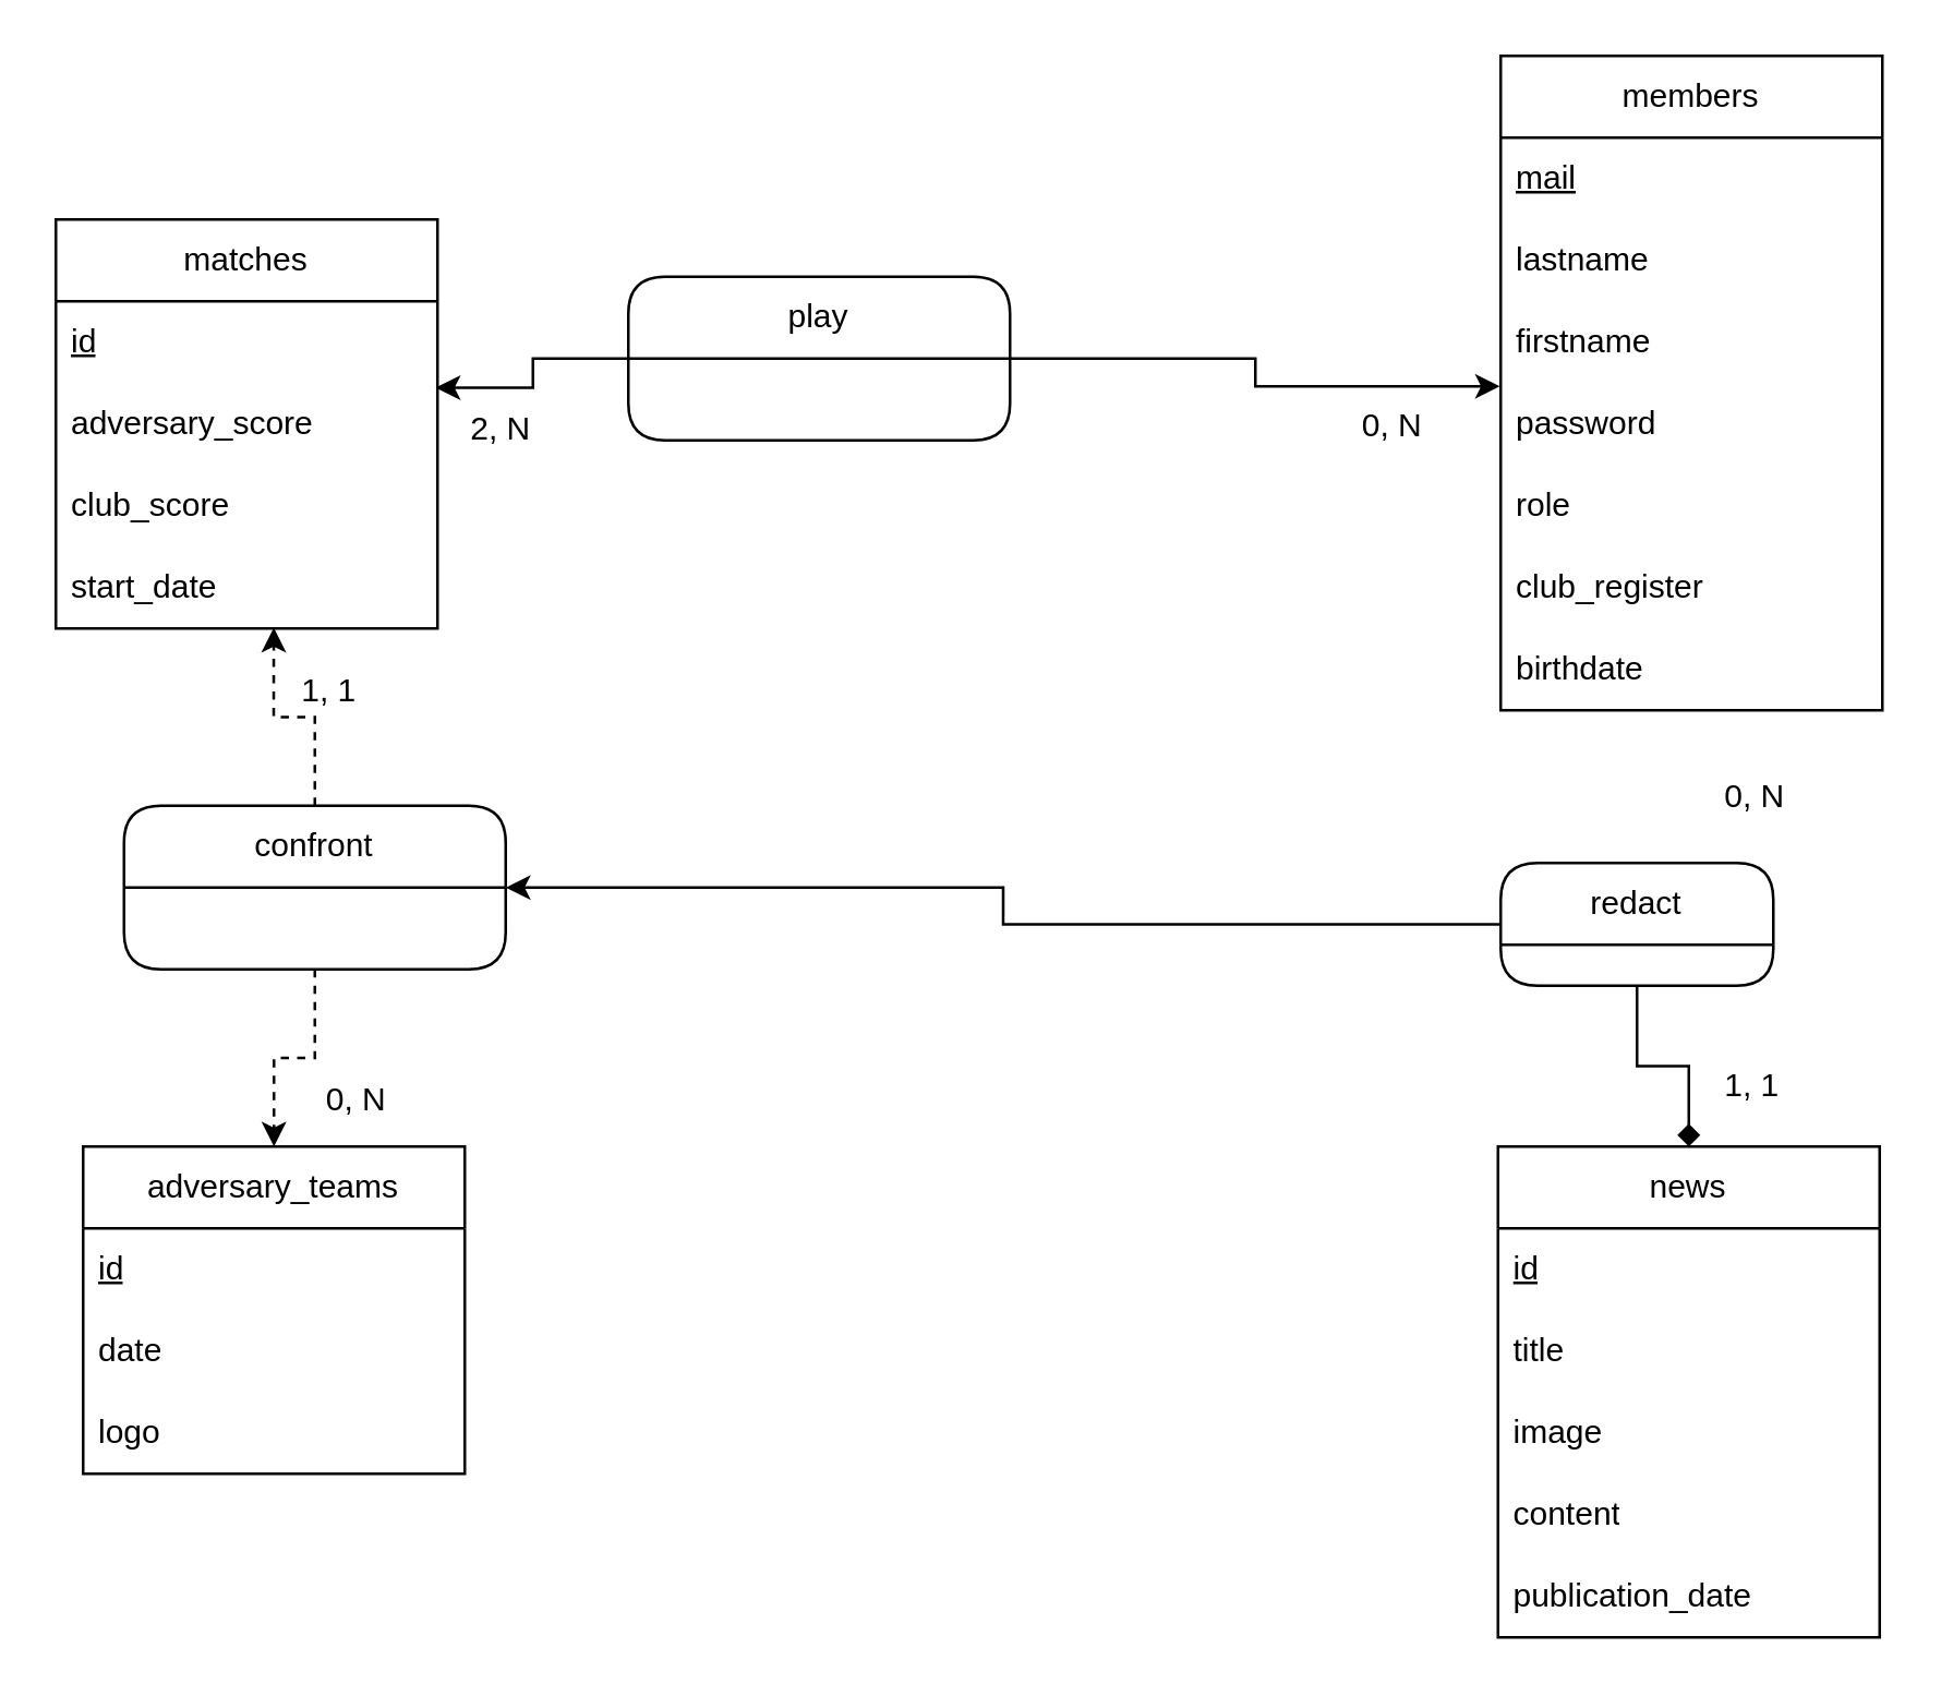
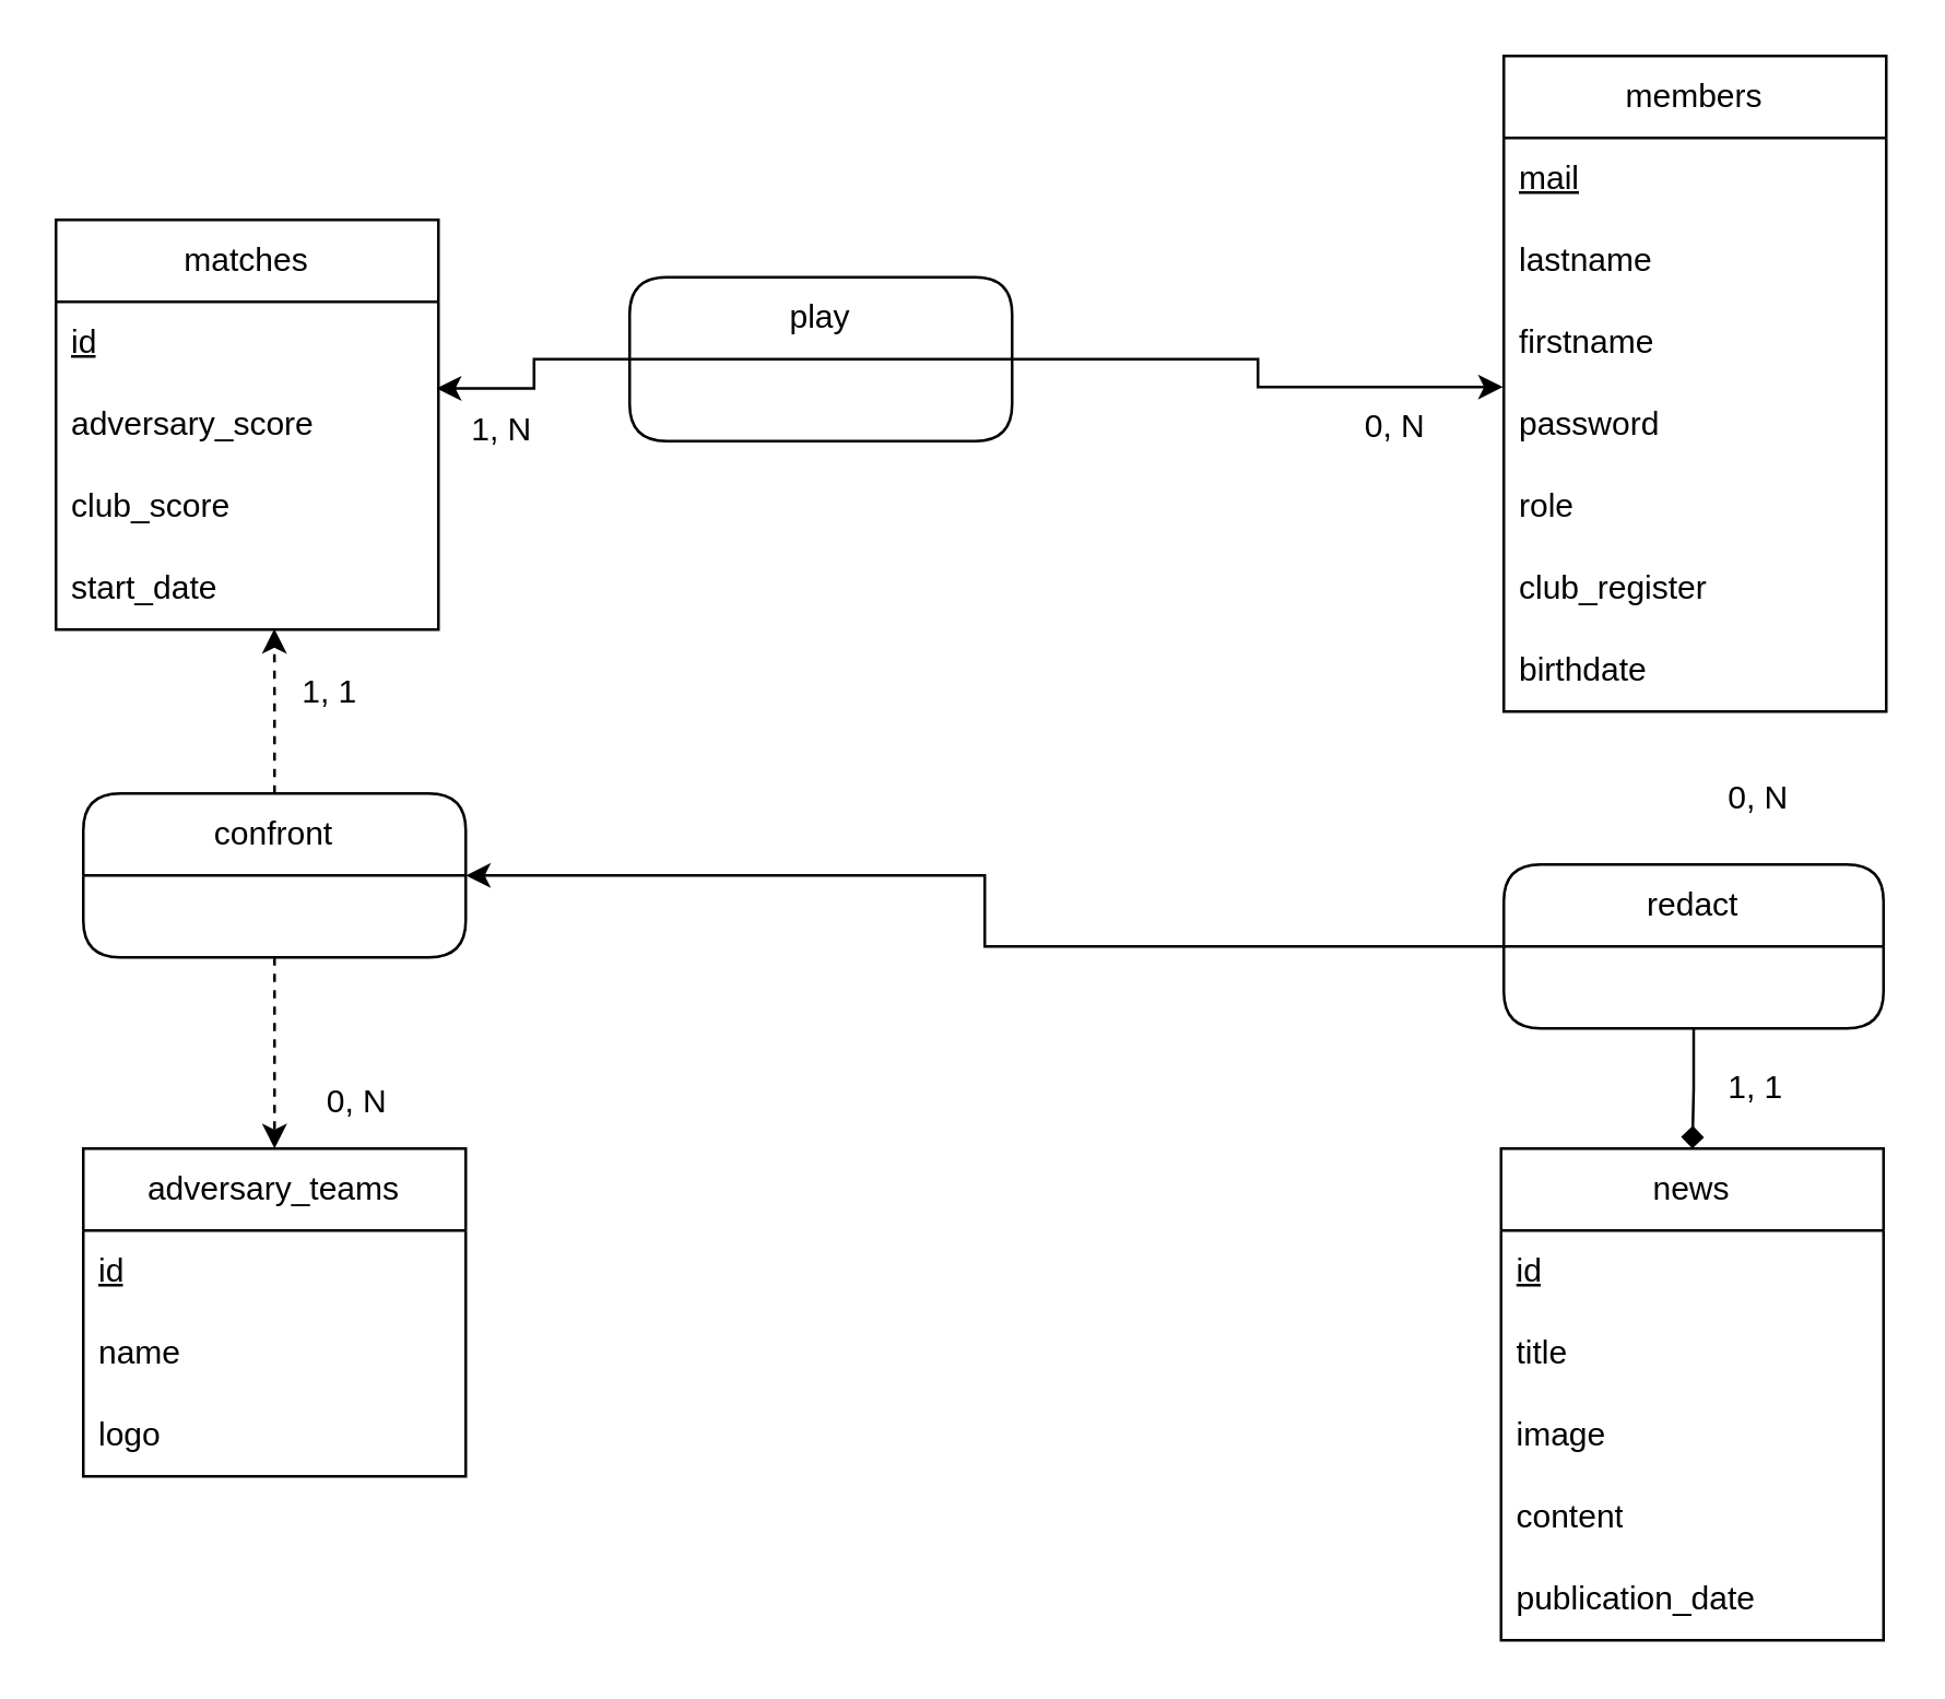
  <mxCell id="0" />
  <mxCell id="1" parent="0" />
  <mxCell id="2" value="members" style="swimlane;fontStyle=0;childLayout=stackLayout;horizontal=1;startSize=30;horizontalStack=0;resizeParent=1;resizeParentMax=0;resizeLast=0;collapsible=1;marginBottom=0;whiteSpace=wrap;html=1;labelBackgroundColor=default;labelBorderColor=none;swimlaneLine=1;" parent="1" vertex="1"><mxGeometry x="550" y="20" width="140" height="240" as="geometry" /></mxCell>
  <mxCell id="3" value="&lt;u&gt;mail&lt;/u&gt;" style="text;strokeColor=none;fillColor=none;align=left;verticalAlign=middle;spacingLeft=4;spacingRight=4;overflow=hidden;points=[[0,0.5],[1,0.5]];portConstraint=eastwest;rotatable=0;whiteSpace=wrap;html=1;labelBackgroundColor=default;labelBorderColor=none;swimlaneLine=1;" parent="2" vertex="1"><mxGeometry y="30" width="140" height="30" as="geometry" /></mxCell>
  <mxCell id="4" value="lastname" style="text;strokeColor=none;fillColor=none;align=left;verticalAlign=middle;spacingLeft=4;spacingRight=4;overflow=hidden;points=[[0,0.5],[1,0.5]];portConstraint=eastwest;rotatable=0;whiteSpace=wrap;html=1;labelBackgroundColor=default;labelBorderColor=none;swimlaneLine=1;" parent="2" vertex="1"><mxGeometry y="60" width="140" height="30" as="geometry" /></mxCell>
  <mxCell id="5" value="firstname" style="text;strokeColor=none;fillColor=none;align=left;verticalAlign=middle;spacingLeft=4;spacingRight=4;overflow=hidden;points=[[0,0.5],[1,0.5]];portConstraint=eastwest;rotatable=0;whiteSpace=wrap;html=1;labelBackgroundColor=default;labelBorderColor=none;swimlaneLine=1;" parent="2" vertex="1"><mxGeometry y="90" width="140" height="30" as="geometry" /></mxCell>
  <mxCell id="6" value="password" style="text;strokeColor=none;fillColor=none;align=left;verticalAlign=middle;spacingLeft=4;spacingRight=4;overflow=hidden;points=[[0,0.5],[1,0.5]];portConstraint=eastwest;rotatable=0;whiteSpace=wrap;html=1;labelBackgroundColor=default;labelBorderColor=none;swimlaneLine=1;" parent="2" vertex="1"><mxGeometry y="120" width="140" height="30" as="geometry" /></mxCell>
  <mxCell id="7" value="role" style="text;strokeColor=none;fillColor=none;align=left;verticalAlign=middle;spacingLeft=4;spacingRight=4;overflow=hidden;points=[[0,0.5],[1,0.5]];portConstraint=eastwest;rotatable=0;whiteSpace=wrap;html=1;labelBackgroundColor=default;labelBorderColor=none;swimlaneLine=1;" parent="2" vertex="1"><mxGeometry y="150" width="140" height="30" as="geometry" /></mxCell>
  <mxCell id="8" value="club_register" style="text;strokeColor=none;fillColor=none;align=left;verticalAlign=middle;spacingLeft=4;spacingRight=4;overflow=hidden;points=[[0,0.5],[1,0.5]];portConstraint=eastwest;rotatable=0;whiteSpace=wrap;html=1;labelBackgroundColor=default;labelBorderColor=none;swimlaneLine=1;" parent="2" vertex="1"><mxGeometry y="180" width="140" height="30" as="geometry" /></mxCell>
  <mxCell id="9" value="birthdate" style="text;strokeColor=none;fillColor=none;align=left;verticalAlign=middle;spacingLeft=4;spacingRight=4;overflow=hidden;points=[[0,0.5],[1,0.5]];portConstraint=eastwest;rotatable=0;whiteSpace=wrap;html=1;labelBackgroundColor=default;labelBorderColor=none;swimlaneLine=1;" parent="2" vertex="1"><mxGeometry y="210" width="140" height="30" as="geometry" /></mxCell>
  <mxCell id="10" value="news" style="swimlane;fontStyle=0;childLayout=stackLayout;horizontal=1;startSize=30;horizontalStack=0;resizeParent=1;resizeParentMax=0;resizeLast=0;collapsible=1;marginBottom=0;whiteSpace=wrap;html=1;labelBackgroundColor=default;labelBorderColor=none;swimlaneLine=1;" parent="1" vertex="1"><mxGeometry x="549" y="420" width="140" height="180" as="geometry" /></mxCell>
  <mxCell id="11" value="&lt;u&gt;id&lt;/u&gt;" style="text;strokeColor=none;fillColor=none;align=left;verticalAlign=middle;spacingLeft=4;spacingRight=4;overflow=hidden;points=[[0,0.5],[1,0.5]];portConstraint=eastwest;rotatable=0;whiteSpace=wrap;html=1;labelBackgroundColor=default;labelBorderColor=none;swimlaneLine=1;" parent="10" vertex="1"><mxGeometry y="30" width="140" height="30" as="geometry" /></mxCell>
  <mxCell id="12" value="title" style="text;strokeColor=none;fillColor=none;align=left;verticalAlign=middle;spacingLeft=4;spacingRight=4;overflow=hidden;points=[[0,0.5],[1,0.5]];portConstraint=eastwest;rotatable=0;whiteSpace=wrap;html=1;labelBackgroundColor=default;labelBorderColor=none;swimlaneLine=1;" parent="10" vertex="1"><mxGeometry y="60" width="140" height="30" as="geometry" /></mxCell>
  <mxCell id="13" value="image" style="text;strokeColor=none;fillColor=none;align=left;verticalAlign=middle;spacingLeft=4;spacingRight=4;overflow=hidden;points=[[0,0.5],[1,0.5]];portConstraint=eastwest;rotatable=0;whiteSpace=wrap;html=1;labelBackgroundColor=default;labelBorderColor=none;swimlaneLine=1;" parent="10" vertex="1"><mxGeometry y="90" width="140" height="30" as="geometry" /></mxCell>
  <mxCell id="14" value="content" style="text;strokeColor=none;fillColor=none;align=left;verticalAlign=middle;spacingLeft=4;spacingRight=4;overflow=hidden;points=[[0,0.5],[1,0.5]];portConstraint=eastwest;rotatable=0;whiteSpace=wrap;html=1;labelBackgroundColor=default;labelBorderColor=none;swimlaneLine=1;" parent="10" vertex="1"><mxGeometry y="120" width="140" height="30" as="geometry" /></mxCell>
  <mxCell id="15" value="publication_date" style="text;strokeColor=none;fillColor=none;align=left;verticalAlign=middle;spacingLeft=4;spacingRight=4;overflow=hidden;points=[[0,0.5],[1,0.5]];portConstraint=eastwest;rotatable=0;whiteSpace=wrap;html=1;labelBackgroundColor=default;labelBorderColor=none;swimlaneLine=1;" parent="10" vertex="1"><mxGeometry y="150" width="140" height="30" as="geometry" /></mxCell>
  <mxCell id="16" value="matches" style="swimlane;fontStyle=0;childLayout=stackLayout;horizontal=1;startSize=30;horizontalStack=0;resizeParent=1;resizeParentMax=0;resizeLast=0;collapsible=1;marginBottom=0;whiteSpace=wrap;html=1;labelBackgroundColor=default;labelBorderColor=none;swimlaneLine=1;" parent="1" vertex="1"><mxGeometry x="20" y="80" width="140" height="150" as="geometry" /></mxCell>
  <mxCell id="17" value="&lt;u&gt;id&lt;/u&gt;" style="text;strokeColor=none;fillColor=none;align=left;verticalAlign=middle;spacingLeft=4;spacingRight=4;overflow=hidden;points=[[0,0.5],[1,0.5]];portConstraint=eastwest;rotatable=0;whiteSpace=wrap;html=1;labelBackgroundColor=default;labelBorderColor=none;swimlaneLine=1;" parent="16" vertex="1"><mxGeometry y="30" width="140" height="30" as="geometry" /></mxCell>
  <mxCell id="18" value="adversary_score" style="text;strokeColor=none;fillColor=none;align=left;verticalAlign=middle;spacingLeft=4;spacingRight=4;overflow=hidden;points=[[0,0.5],[1,0.5]];portConstraint=eastwest;rotatable=0;whiteSpace=wrap;html=1;labelBackgroundColor=default;labelBorderColor=none;swimlaneLine=1;" parent="16" vertex="1"><mxGeometry y="60" width="140" height="30" as="geometry" /></mxCell>
  <mxCell id="19" value="club_score" style="text;strokeColor=none;fillColor=none;align=left;verticalAlign=middle;spacingLeft=4;spacingRight=4;overflow=hidden;points=[[0,0.5],[1,0.5]];portConstraint=eastwest;rotatable=0;whiteSpace=wrap;html=1;labelBackgroundColor=default;labelBorderColor=none;swimlaneLine=1;" parent="16" vertex="1"><mxGeometry y="90" width="140" height="30" as="geometry" /></mxCell>
  <mxCell id="20" value="start_date" style="text;strokeColor=none;fillColor=none;align=left;verticalAlign=middle;spacingLeft=4;spacingRight=4;overflow=hidden;points=[[0,0.5],[1,0.5]];portConstraint=eastwest;rotatable=0;whiteSpace=wrap;html=1;labelBackgroundColor=default;labelBorderColor=none;swimlaneLine=1;" parent="16" vertex="1"><mxGeometry y="120" width="140" height="30" as="geometry" /></mxCell>
  <mxCell id="21" value="adversary_teams" style="swimlane;fontStyle=0;childLayout=stackLayout;horizontal=1;startSize=30;horizontalStack=0;resizeParent=1;resizeParentMax=0;resizeLast=0;collapsible=1;marginBottom=0;whiteSpace=wrap;html=1;labelBackgroundColor=default;labelBorderColor=none;swimlaneLine=1;" parent="1" vertex="1"><mxGeometry x="30" y="420" width="140" height="120" as="geometry" /></mxCell>
  <mxCell id="22" value="&lt;u&gt;id&lt;/u&gt;" style="text;strokeColor=none;fillColor=none;align=left;verticalAlign=middle;spacingLeft=4;spacingRight=4;overflow=hidden;points=[[0,0.5],[1,0.5]];portConstraint=eastwest;rotatable=0;whiteSpace=wrap;html=1;labelBackgroundColor=default;labelBorderColor=none;swimlaneLine=1;" parent="21" vertex="1"><mxGeometry y="30" width="140" height="30" as="geometry" /></mxCell>
- <mxCell id="23" value="date" style="text;strokeColor=none;fillColor=none;align=left;verticalAlign=middle;spacingLeft=4;spacingRight=4;overflow=hidden;points=[[0,0.5],[1,0.5]];portConstraint=eastwest;rotatable=0;whiteSpace=wrap;html=1;labelBackgroundColor=default;labelBorderColor=none;swimlaneLine=1;" parent="21" vertex="1"><mxGeometry y="60" width="140" height="30" as="geometry" /></mxCell>
+ <mxCell id="23" value="name" style="text;strokeColor=none;fillColor=none;align=left;verticalAlign=middle;spacingLeft=4;spacingRight=4;overflow=hidden;points=[[0,0.5],[1,0.5]];portConstraint=eastwest;rotatable=0;whiteSpace=wrap;html=1;labelBackgroundColor=default;labelBorderColor=none;swimlaneLine=1;" parent="21" vertex="1"><mxGeometry y="60" width="140" height="30" as="geometry" /></mxCell>
  <mxCell id="24" value="logo" style="text;strokeColor=none;fillColor=none;align=left;verticalAlign=middle;spacingLeft=4;spacingRight=4;overflow=hidden;points=[[0,0.5],[1,0.5]];portConstraint=eastwest;rotatable=0;whiteSpace=wrap;html=1;labelBackgroundColor=default;labelBorderColor=none;swimlaneLine=1;" parent="21" vertex="1"><mxGeometry y="90" width="140" height="30" as="geometry" /></mxCell>
  <mxCell id="25" value="play" style="swimlane;fontStyle=0;childLayout=stackLayout;horizontal=1;startSize=30;horizontalStack=0;resizeParent=1;resizeParentMax=0;resizeLast=0;collapsible=1;marginBottom=0;whiteSpace=wrap;html=1;labelBackgroundColor=default;labelBorderColor=none;swimlaneLine=1;rounded=1;" parent="1" vertex="1"><mxGeometry x="230" y="101" width="140" height="60" as="geometry" /></mxCell>
  <mxCell id="26" style="edgeStyle=orthogonalEdgeStyle;rounded=0;orthogonalLoop=1;jettySize=auto;html=1;entryX=0.5;entryY=0;entryDx=0;entryDy=0;dashed=1;" parent="1" source="27" target="21" edge="1"><mxGeometry relative="1" as="geometry" /></mxCell>
- <mxCell id="27" value="confront" style="swimlane;fontStyle=0;childLayout=stackLayout;horizontal=1;startSize=30;horizontalStack=0;resizeParent=1;resizeParentMax=0;resizeLast=0;collapsible=1;marginBottom=0;whiteSpace=wrap;html=1;labelBackgroundColor=default;labelBorderColor=none;swimlaneLine=1;rounded=1;" parent="1" vertex="1"><mxGeometry x="45" y="295" width="140" height="60" as="geometry" /></mxCell>
+ <mxCell id="27" value="confront" style="swimlane;fontStyle=0;childLayout=stackLayout;horizontal=1;startSize=30;horizontalStack=0;resizeParent=1;resizeParentMax=0;resizeLast=0;collapsible=1;marginBottom=0;whiteSpace=wrap;html=1;labelBackgroundColor=default;labelBorderColor=none;swimlaneLine=1;rounded=1;" parent="1" vertex="1"><mxGeometry x="30" y="290" width="140" height="60" as="geometry" /></mxCell>
  <mxCell id="28" style="edgeStyle=orthogonalEdgeStyle;rounded=0;orthogonalLoop=1;jettySize=auto;html=1;endArrow=diamond;" parent="1" source="29" target="10" edge="1"><mxGeometry relative="1" as="geometry" /></mxCell>
- <mxCell id="29" value="redact" style="swimlane;fontStyle=0;childLayout=stackLayout;horizontal=1;startSize=30;horizontalStack=0;resizeParent=1;resizeParentMax=0;resizeLast=0;collapsible=1;marginBottom=0;whiteSpace=wrap;html=1;labelBackgroundColor=default;labelBorderColor=none;swimlaneLine=1;rounded=1;" parent="1" vertex="1"><mxGeometry x="550" y="316" width="100" height="45" as="geometry" /></mxCell>
+ <mxCell id="29" value="redact" style="swimlane;fontStyle=0;childLayout=stackLayout;horizontal=1;startSize=30;horizontalStack=0;resizeParent=1;resizeParentMax=0;resizeLast=0;collapsible=1;marginBottom=0;whiteSpace=wrap;html=1;labelBackgroundColor=default;labelBorderColor=none;swimlaneLine=1;rounded=1;" parent="1" vertex="1"><mxGeometry x="550" y="316" width="139" height="60" as="geometry" /></mxCell>
  <mxCell id="30" style="edgeStyle=orthogonalEdgeStyle;rounded=0;orthogonalLoop=1;jettySize=auto;html=1;" parent="1" source="29" target="27" edge="1"><mxGeometry relative="1" as="geometry" /></mxCell>
  <mxCell id="31" style="edgeStyle=orthogonalEdgeStyle;rounded=0;orthogonalLoop=1;jettySize=auto;html=1;entryX=-0.002;entryY=0.04;entryDx=0;entryDy=0;entryPerimeter=0;" parent="1" source="25" target="6" edge="1"><mxGeometry relative="1" as="geometry" /></mxCell>
  <mxCell id="32" style="edgeStyle=orthogonalEdgeStyle;rounded=0;orthogonalLoop=1;jettySize=auto;html=1;entryX=0.995;entryY=0.056;entryDx=0;entryDy=0;entryPerimeter=0;" parent="1" source="25" target="18" edge="1"><mxGeometry relative="1" as="geometry" /></mxCell>
  <mxCell id="33" style="edgeStyle=orthogonalEdgeStyle;rounded=0;orthogonalLoop=1;jettySize=auto;html=1;entryX=0.571;entryY=0.989;entryDx=0;entryDy=0;entryPerimeter=0;dashed=1;" parent="1" source="27" target="20" edge="1"><mxGeometry relative="1" as="geometry" /></mxCell>
  <mxCell id="34" value="1, 1" style="text;html=1;align=center;verticalAlign=middle;resizable=0;points=[];autosize=1;strokeColor=none;fillColor=none;" parent="1" vertex="1"><mxGeometry x="622" y="383" width="40" height="30" as="geometry" /></mxCell>
  <mxCell id="35" value="0, N" style="text;html=1;align=center;verticalAlign=middle;resizable=0;points=[];autosize=1;strokeColor=none;fillColor=none;" parent="1" vertex="1"><mxGeometry x="618" y="277" width="50" height="30" as="geometry" /></mxCell>
  <mxCell id="36" value="0, N" style="text;html=1;align=center;verticalAlign=middle;resizable=0;points=[];autosize=1;strokeColor=none;fillColor=none;" parent="1" vertex="1"><mxGeometry x="485" y="141" width="50" height="30" as="geometry" /></mxCell>
- <mxCell id="37" value="2, N" style="text;html=1;align=center;verticalAlign=middle;resizable=0;points=[];autosize=1;strokeColor=none;fillColor=none;" parent="1" vertex="1"><mxGeometry x="158" y="142" width="50" height="30" as="geometry" /></mxCell>
+ <mxCell id="37" value="1, N" style="text;html=1;align=center;verticalAlign=middle;resizable=0;points=[];autosize=1;strokeColor=none;fillColor=none;" parent="1" vertex="1"><mxGeometry x="158" y="142" width="50" height="30" as="geometry" /></mxCell>
  <mxCell id="38" value="1, 1" style="text;html=1;align=center;verticalAlign=middle;resizable=0;points=[];autosize=1;strokeColor=none;fillColor=none;" parent="1" vertex="1"><mxGeometry x="100" y="238" width="40" height="30" as="geometry" /></mxCell>
  <mxCell id="39" value="0, N" style="text;html=1;align=center;verticalAlign=middle;resizable=0;points=[];autosize=1;strokeColor=none;fillColor=none;" parent="1" vertex="1"><mxGeometry x="105" y="388" width="50" height="30" as="geometry" /></mxCell>
